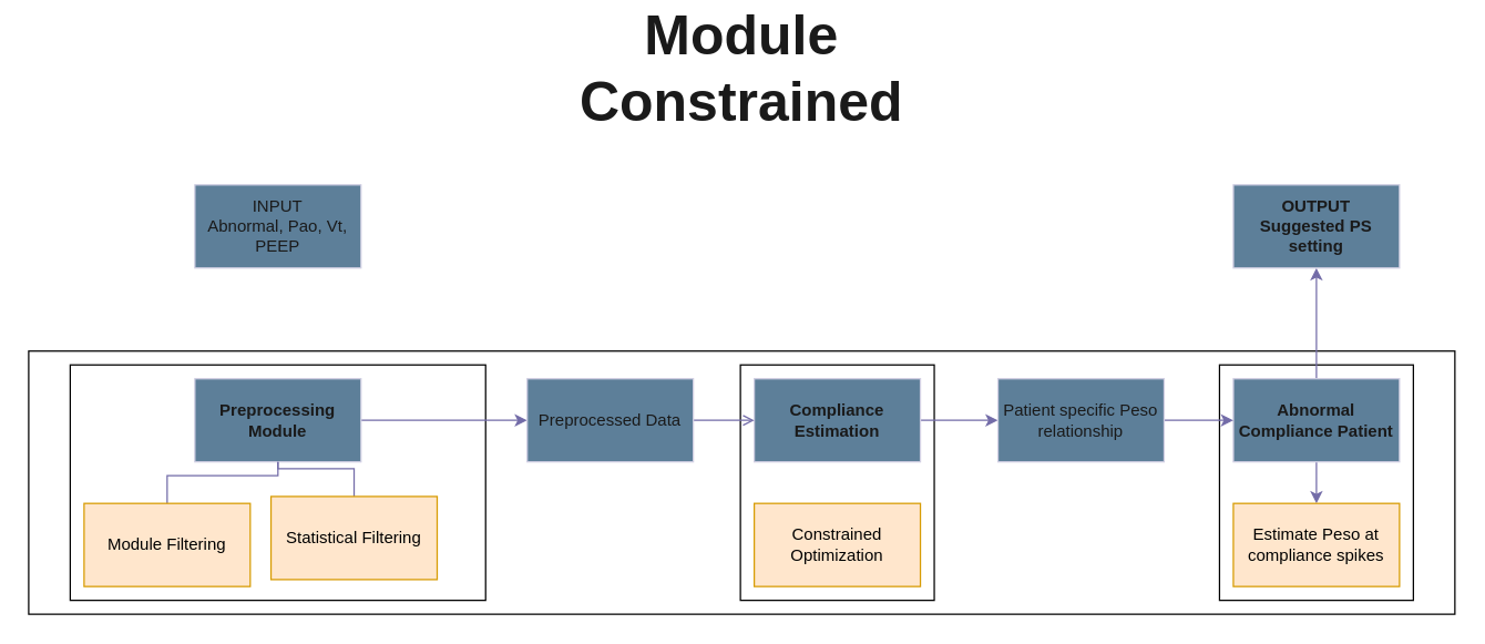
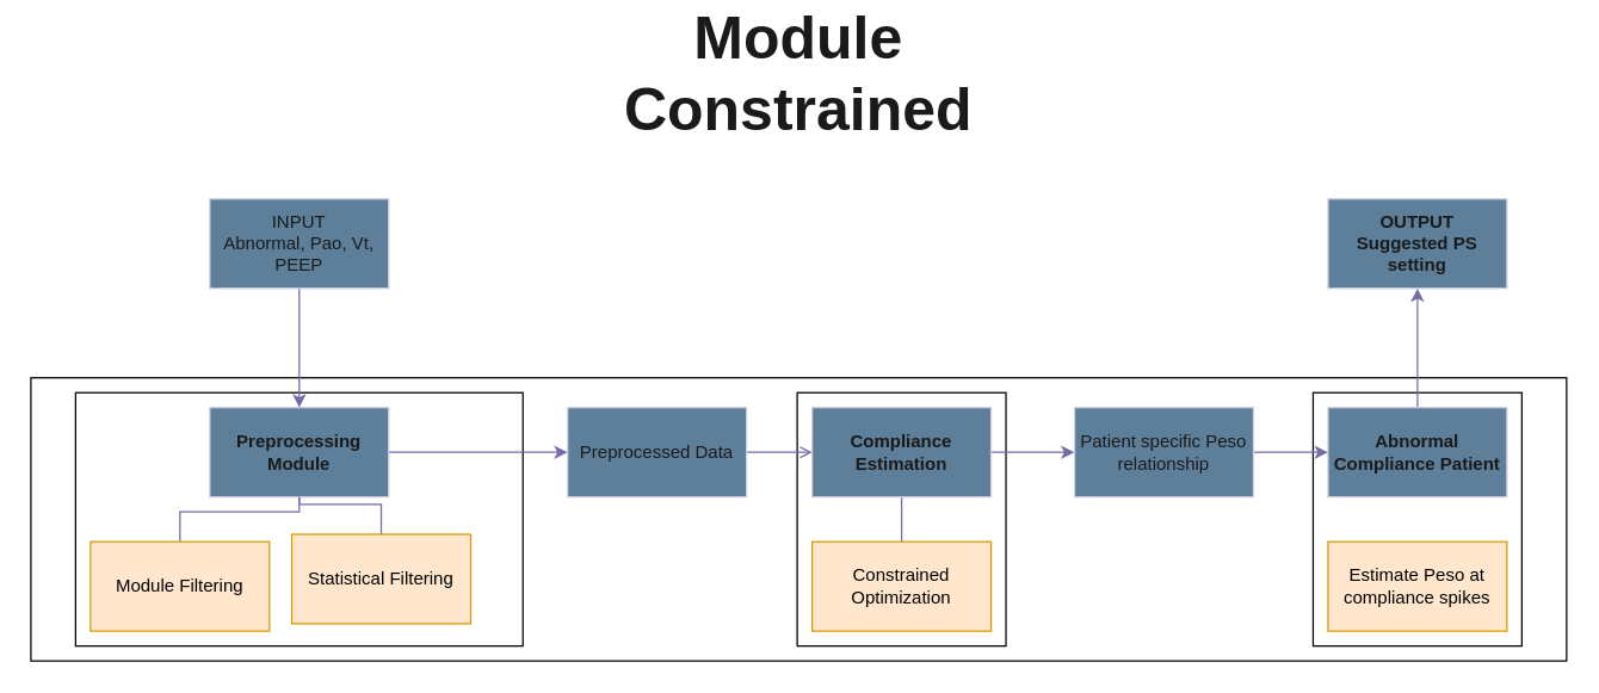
  <mxCell id="0" />
  <mxCell id="1" parent="0" />
  <mxCell id="2" value="" style="rounded=0;whiteSpace=wrap;html=1;" vertex="1" parent="1"><mxGeometry x="20" y="240" width="1030" height="190" as="geometry" /></mxCell>
  <mxCell id="3" value="" style="rounded=0;whiteSpace=wrap;html=1;" vertex="1" parent="1"><mxGeometry x="50" y="250" width="300" height="170" as="geometry" /></mxCell>
+ <mxCell id="4" style="edgeStyle=orthogonalEdgeStyle;rounded=0;orthogonalLoop=1;jettySize=auto;html=1;entryX=0.5;entryY=0;entryDx=0;entryDy=0;strokeColor=#736CA8;fontColor=#1A1A1A;" edge="1" parent="1" source="5" target="7"><mxGeometry relative="1" as="geometry" /></mxCell>
  <mxCell id="5" value="INPUT&lt;br&gt;Abnormal, Pao, Vt, PEEP" style="rounded=0;whiteSpace=wrap;html=1;labelBackgroundColor=none;fillColor=#5D7F99;strokeColor=#D0CEE2;fontColor=#1A1A1A;" vertex="1" parent="1"><mxGeometry x="140" y="120" width="120" height="60" as="geometry" /></mxCell>
  <mxCell id="6" style="edgeStyle=orthogonalEdgeStyle;rounded=0;orthogonalLoop=1;jettySize=auto;html=1;strokeColor=#736CA8;fontColor=#1A1A1A;" edge="1" parent="1" source="7" target="23"><mxGeometry relative="1" as="geometry" /></mxCell>
  <mxCell id="7" value="Preprocessing Module" style="rounded=0;whiteSpace=wrap;html=1;strokeColor=#D0CEE2;fontColor=#1A1A1A;fillColor=#5D7F99;fontStyle=1" vertex="1" parent="1"><mxGeometry x="140" y="260" width="120" height="60" as="geometry" /></mxCell>
  <mxCell id="8" style="edgeStyle=orthogonalEdgeStyle;rounded=0;orthogonalLoop=1;jettySize=auto;html=1;entryX=0.5;entryY=1;entryDx=0;entryDy=0;strokeColor=#736CA8;fontColor=#1A1A1A;endArrow=none;endFill=0;" edge="1" parent="1" source="9" target="7"><mxGeometry relative="1" as="geometry"><Array as="points"><mxPoint y="330" x="120" /><mxPoint x="200" y="330" /></Array></mxGeometry></mxCell>
  <mxCell id="9" value="Module Filtering" style="rounded=0;whiteSpace=wrap;html=1;fillColor=#ffe6cc;strokeColor=#d79b00;" vertex="1" parent="1"><mxGeometry x="60" y="350" width="120" height="60" as="geometry" /></mxCell>
  <mxCell id="10" style="edgeStyle=orthogonalEdgeStyle;rounded=0;orthogonalLoop=1;jettySize=auto;html=1;entryX=0.5;entryY=1;entryDx=0;entryDy=0;strokeColor=#736CA8;fontColor=#1A1A1A;endArrow=none;endFill=0;" edge="1" parent="1" source="11" target="7"><mxGeometry relative="1" as="geometry" /></mxCell>
  <mxCell id="11" value="Statistical Filtering" style="rounded=0;whiteSpace=wrap;html=1;fillColor=#ffe6cc;strokeColor=#d79b00;" vertex="1" parent="1"><mxGeometry x="195" y="345" width="120" height="60" as="geometry" /></mxCell>
  <mxCell id="12" value="" style="rounded=0;whiteSpace=wrap;html=1;" vertex="1" parent="1"><mxGeometry x="534" y="250" width="140" height="170" as="geometry" /></mxCell>
+ <mxCell id="13" style="edgeStyle=orthogonalEdgeStyle;rounded=0;orthogonalLoop=1;jettySize=auto;html=1;entryX=0.5;entryY=0;entryDx=0;entryDy=0;strokeColor=#736CA8;fontColor=#1A1A1A;endArrow=none;endFill=0;" edge="1" parent="1" source="15" target="16"><mxGeometry relative="1" as="geometry" /></mxCell>
  <mxCell id="14" style="edgeStyle=orthogonalEdgeStyle;rounded=0;orthogonalLoop=1;jettySize=auto;html=1;strokeColor=#736CA8;fontColor=#1A1A1A;" edge="1" parent="1" source="15"><mxGeometry relative="1" as="geometry"><mxPoint x="720" y="290" as="targetPoint" /></mxGeometry></mxCell>
  <mxCell id="15" value="Compliance Estimation" style="rounded=0;whiteSpace=wrap;html=1;strokeColor=#D0CEE2;fontColor=#1A1A1A;fillColor=#5D7F99;fontStyle=1" vertex="1" parent="1"><mxGeometry x="544" y="260" width="120" height="60" as="geometry" /></mxCell>
  <mxCell id="16" value="Constrained Optimization" style="rounded=0;whiteSpace=wrap;html=1;fillColor=#ffe6cc;strokeColor=#d79b00;" vertex="1" parent="1"><mxGeometry x="544" y="350" width="120" height="60" as="geometry" /></mxCell>
  <mxCell id="17" value="" style="rounded=0;whiteSpace=wrap;html=1;" vertex="1" parent="1"><mxGeometry x="880" y="250" width="140" height="170" as="geometry" /></mxCell>
- <mxCell id="18" style="edgeStyle=orthogonalEdgeStyle;rounded=0;orthogonalLoop=1;jettySize=auto;html=1;entryX=0.5;entryY=0;entryDx=0;entryDy=0;strokeColor=#736CA8;fontColor=#1A1A1A;" edge="1" parent="1" source="20" target="21"><mxGeometry relative="1" as="geometry" /></mxCell>
  <mxCell id="19" style="edgeStyle=orthogonalEdgeStyle;rounded=0;orthogonalLoop=1;jettySize=auto;html=1;strokeColor=#736CA8;fontColor=#1A1A1A;" edge="1" parent="1" source="20"><mxGeometry relative="1" as="geometry"><mxPoint x="950" y="180" as="targetPoint" /></mxGeometry></mxCell>
  <mxCell id="20" value="Abnormal Compliance Patient" style="rounded=0;whiteSpace=wrap;html=1;strokeColor=#D0CEE2;fontColor=#1A1A1A;fillColor=#5D7F99;fontStyle=1" vertex="1" parent="1"><mxGeometry x="890" y="260" width="120" height="60" as="geometry" /></mxCell>
  <mxCell id="21" value="Estimate Peso at compliance spikes" style="rounded=0;whiteSpace=wrap;html=1;fillColor=#ffe6cc;strokeColor=#d79b00;" vertex="1" parent="1"><mxGeometry x="890" y="350" width="120" height="60" as="geometry" /></mxCell>
  <mxCell id="22" style="edgeStyle=orthogonalEdgeStyle;rounded=0;orthogonalLoop=1;jettySize=auto;html=1;strokeColor=#736CA8;fontColor=#1A1A1A;endArrow=open;" edge="1" parent="1" source="23" target="15"><mxGeometry relative="1" as="geometry" /></mxCell>
  <mxCell id="23" value="Preprocessed Data" style="rounded=0;whiteSpace=wrap;html=1;strokeColor=#D0CEE2;fontColor=#1A1A1A;fillColor=#5D7F99;" vertex="1" parent="1"><mxGeometry x="380" y="260" width="120" height="60" as="geometry" /></mxCell>
  <mxCell id="24" style="edgeStyle=orthogonalEdgeStyle;rounded=0;orthogonalLoop=1;jettySize=auto;html=1;entryX=0;entryY=0.5;entryDx=0;entryDy=0;strokeColor=#736CA8;fontColor=#1A1A1A;" edge="1" parent="1" source="25" target="20"><mxGeometry relative="1" as="geometry" /></mxCell>
  <mxCell id="25" value="Patient specific Peso relationship" style="rounded=0;whiteSpace=wrap;html=1;strokeColor=#D0CEE2;fontColor=#1A1A1A;fillColor=#5D7F99;" vertex="1" parent="1"><mxGeometry x="720" y="260" width="120" height="60" as="geometry" /></mxCell>
  <mxCell id="26" value="OUTPUT&lt;br&gt;Suggested PS setting" style="rounded=0;whiteSpace=wrap;html=1;strokeColor=#D0CEE2;fontColor=#1A1A1A;fillColor=#5D7F99;fontStyle=1" vertex="1" parent="1"><mxGeometry x="890" y="120" width="120" height="60" as="geometry" /></mxCell>
  <mxCell id="27" value="Module Constrained" style="text;html=1;strokeColor=none;fillColor=none;align=center;verticalAlign=middle;whiteSpace=wrap;rounded=0;fontColor=#1A1A1A;fontSize=40;fontStyle=1" vertex="1" parent="1"><mxGeometry x="480" y="20" width="110" height="30" as="geometry" /></mxCell>
